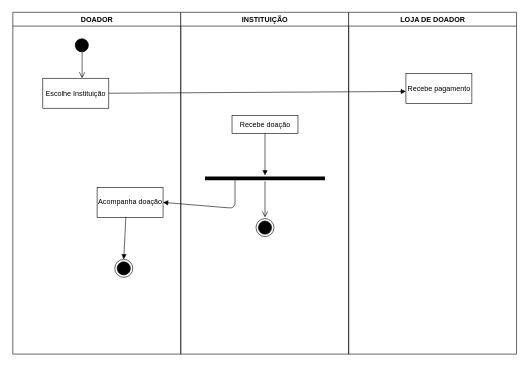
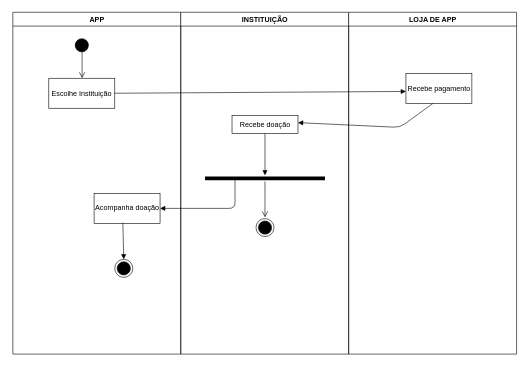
  <mxCell id="0" />
  <mxCell id="1" parent="0" />
- <mxCell id="2" value="DOADOR" style="swimlane;whiteSpace=wrap;startSize=23;" parent="1" vertex="1"><mxGeometry x="20.5" y="20" width="280" height="570" as="geometry" /></mxCell>
+ <mxCell id="2" value="APP" style="swimlane;whiteSpace=wrap;startSize=23;" parent="1" vertex="1"><mxGeometry x="20.5" y="20" width="280" height="570" as="geometry" /></mxCell>
  <mxCell id="3" value="" style="ellipse;shape=startState;fillColor=#000000;strokeColor=#000000;" parent="2" vertex="1"><mxGeometry x="100" y="40" width="30" height="30" as="geometry" /></mxCell>
  <mxCell id="4" value="" style="edgeStyle=elbowEdgeStyle;elbow=horizontal;verticalAlign=bottom;endArrow=open;endSize=8;strokeColor=#000000;endFill=1;rounded=0" parent="2" target="5" edge="1"><mxGeometry x="100" y="40" as="geometry"><mxPoint x="115" y="110" as="targetPoint" /><mxPoint x="115.5" y="55" as="sourcePoint" /></mxGeometry></mxCell>
- <mxCell id="5" value="Escolhe Instituição" style="" parent="2" vertex="1"><mxGeometry x="50" y="110" width="110" height="50" as="geometry" /></mxCell>
- <mxCell id="6" value="Acompanha doação" style="html=1;" vertex="1" parent="2"><mxGeometry x="140.5" y="292" width="110" height="50" as="geometry" /></mxCell>
+ <mxCell id="5" value="Escolhe Instituição" style="" parent="2" vertex="1"><mxGeometry x="60" y="110" width="110" height="50" as="geometry" /></mxCell>
+ <mxCell id="6" value="Acompanha doação" style="html=1;" vertex="1" parent="2"><mxGeometry x="135.5" y="302" width="110" height="50" as="geometry" /></mxCell>
  <mxCell id="7" value="" style="ellipse;html=1;shape=endState;fillColor=#000000;strokeColor=#000000;" vertex="1" parent="2"><mxGeometry x="170" y="412" width="30" height="30" as="geometry" /></mxCell>
  <mxCell id="8" value="" style="html=1;verticalAlign=bottom;endArrow=block;strokeColor=#000000;exitX=0.436;exitY=0.98;exitDx=0;exitDy=0;exitPerimeter=0;entryX=0.5;entryY=0;entryDx=0;entryDy=0;" edge="1" parent="2" source="6" target="7"><mxGeometry width="80" relative="1" as="geometry"><mxPoint x="505.5" y="332" as="sourcePoint" /><mxPoint x="183.5" y="402" as="targetPoint" /></mxGeometry></mxCell>
  <mxCell id="9" value="INSTITUIÇÃO" style="swimlane;whiteSpace=wrap" parent="1" vertex="1"><mxGeometry x="300.5" y="20" width="280" height="570" as="geometry" /></mxCell>
  <mxCell id="10" value="Recebe doação" style="html=1;" vertex="1" parent="9"><mxGeometry x="85.5" y="172" width="110" height="30" as="geometry" /></mxCell>
  <mxCell id="11" value="" style="ellipse;html=1;shape=endState;fillColor=#000000;strokeColor=#000000;" vertex="1" parent="9"><mxGeometry x="125.5" y="344" width="30" height="30" as="geometry" /></mxCell>
  <mxCell id="12" value="" style="shape=line;html=1;strokeWidth=6;strokeColor=#000000;" vertex="1" parent="9"><mxGeometry x="40.5" y="272" width="200" height="10" as="geometry" /></mxCell>
  <mxCell id="13" value="" style="edgeStyle=orthogonalEdgeStyle;html=1;verticalAlign=bottom;endArrow=open;endSize=8;strokeColor=#000000;" edge="1" source="12" parent="9"><mxGeometry relative="1" as="geometry"><mxPoint x="140.5" y="342" as="targetPoint" /></mxGeometry></mxCell>
- <mxCell id="14" value="LOJA DE DOADOR" style="swimlane;whiteSpace=wrap" parent="1" vertex="1"><mxGeometry x="580.5" y="20" width="280" height="570" as="geometry" /></mxCell>
+ <mxCell id="14" value="LOJA DE APP" style="swimlane;whiteSpace=wrap" parent="1" vertex="1"><mxGeometry x="580.5" y="20" width="280" height="570" as="geometry" /></mxCell>
  <mxCell id="15" value="Recebe pagamento" style="html=1;" vertex="1" parent="14"><mxGeometry x="95.5" y="102" width="110" height="50" as="geometry" /></mxCell>
  <mxCell id="16" value="" style="html=1;verticalAlign=bottom;endArrow=block;exitX=1;exitY=0.5;exitDx=0;exitDy=0;" edge="1" parent="1" source="5"><mxGeometry x="0.053" y="1" width="80" relative="1" as="geometry"><mxPoint x="286" y="152" as="sourcePoint" /><mxPoint x="676" y="152" as="targetPoint" /><mxPoint as="offset" /></mxGeometry></mxCell>
+ <mxCell id="17" value="" style="html=1;verticalAlign=bottom;endArrow=block;exitX=0.409;exitY=1;exitDx=0;exitDy=0;exitPerimeter=0;entryX=1;entryY=0.4;entryDx=0;entryDy=0;entryPerimeter=0;" edge="1" parent="1" source="15" target="10"><mxGeometry width="80" relative="1" as="geometry"><mxPoint x="526" y="152" as="sourcePoint" /><mxPoint x="526" y="212" as="targetPoint" /><Array as="points"><mxPoint x="666" y="212" /></Array></mxGeometry></mxCell>
  <mxCell id="18" value="" style="html=1;verticalAlign=bottom;endArrow=block;exitX=0.5;exitY=1;exitDx=0;exitDy=0;" edge="1" parent="1" source="10"><mxGeometry width="80" relative="1" as="geometry"><mxPoint x="526" y="452" as="sourcePoint" /><mxPoint x="441" y="292" as="targetPoint" /></mxGeometry></mxCell>
  <mxCell id="19" value="" style="html=1;verticalAlign=bottom;endArrow=block;exitX=0.25;exitY=0.5;exitDx=0;exitDy=0;exitPerimeter=0;entryX=1;entryY=0.5;entryDx=0;entryDy=0;" edge="1" parent="1" source="12" target="6"><mxGeometry x="1" y="-85" width="80" relative="1" as="geometry"><mxPoint x="526" y="452" as="sourcePoint" /><mxPoint x="391" y="352" as="targetPoint" /><Array as="points"><mxPoint x="391" y="347" /></Array><mxPoint as="offset" /></mxGeometry></mxCell>
